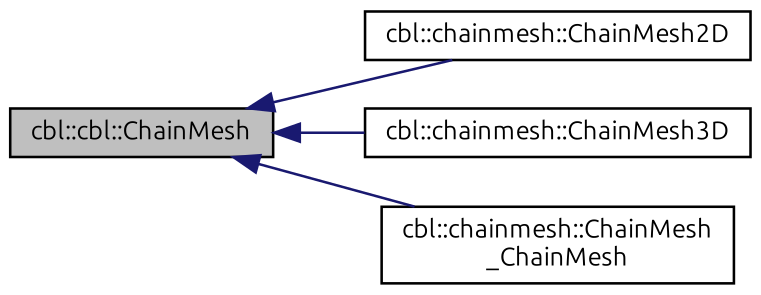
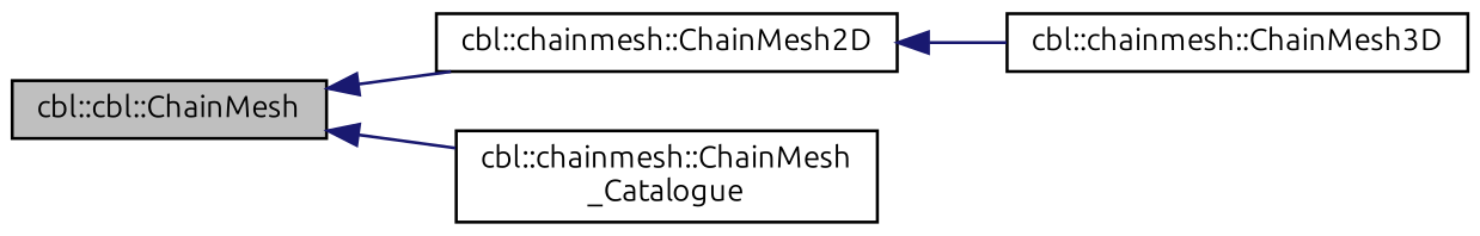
  digraph {
    fontname=Ubuntu
    rankdir=LR
    node [color=black fillcolor=white fontname=Ubuntu fontsize=10 shape=record style=filled]
    edge [color=midnightblue dir=back fontname=Ubuntu fontsize=10 labelfontname=Helvetica labelfontsize=10 style=solid]
    n1 [fillcolor=grey75 fontcolor=black height=0.2 label="cbl::cbl::ChainMesh" width=0.4]
    n2 [height=0.2 label="cbl::chainmesh::ChainMesh2D" width=0.4]
    n3 [height=0.2 label="cbl::chainmesh::ChainMesh3D" width=0.4]
-   n4 [height=0.2 label="cbl::chainmesh::ChainMesh\l_ChainMesh" width=0.4]
+   n4 [height=0.2 label="cbl::chainmesh::ChainMesh\l_Catalogue" width=0.4]
    n1 -> n2
-   n1 -> n3
+   n2 -> n3
    n1 -> n4
  }
